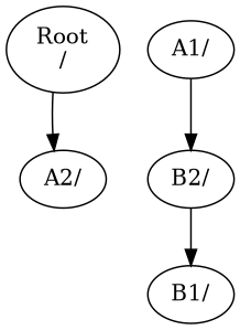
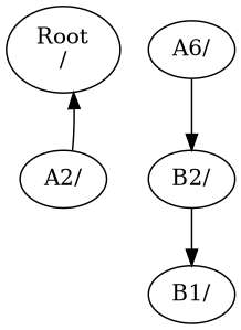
  digraph {
    n1 [label="Root\n/"]
    "A2/"
-   "A1/"
+   "A1/" [label="A6/"]
    "B2/"
    "B1/"
-   n1 -> "A2/"
+   "A2/" -> n1
    "A1/" -> "B2/"
    "B2/" -> "B1/"
  }
